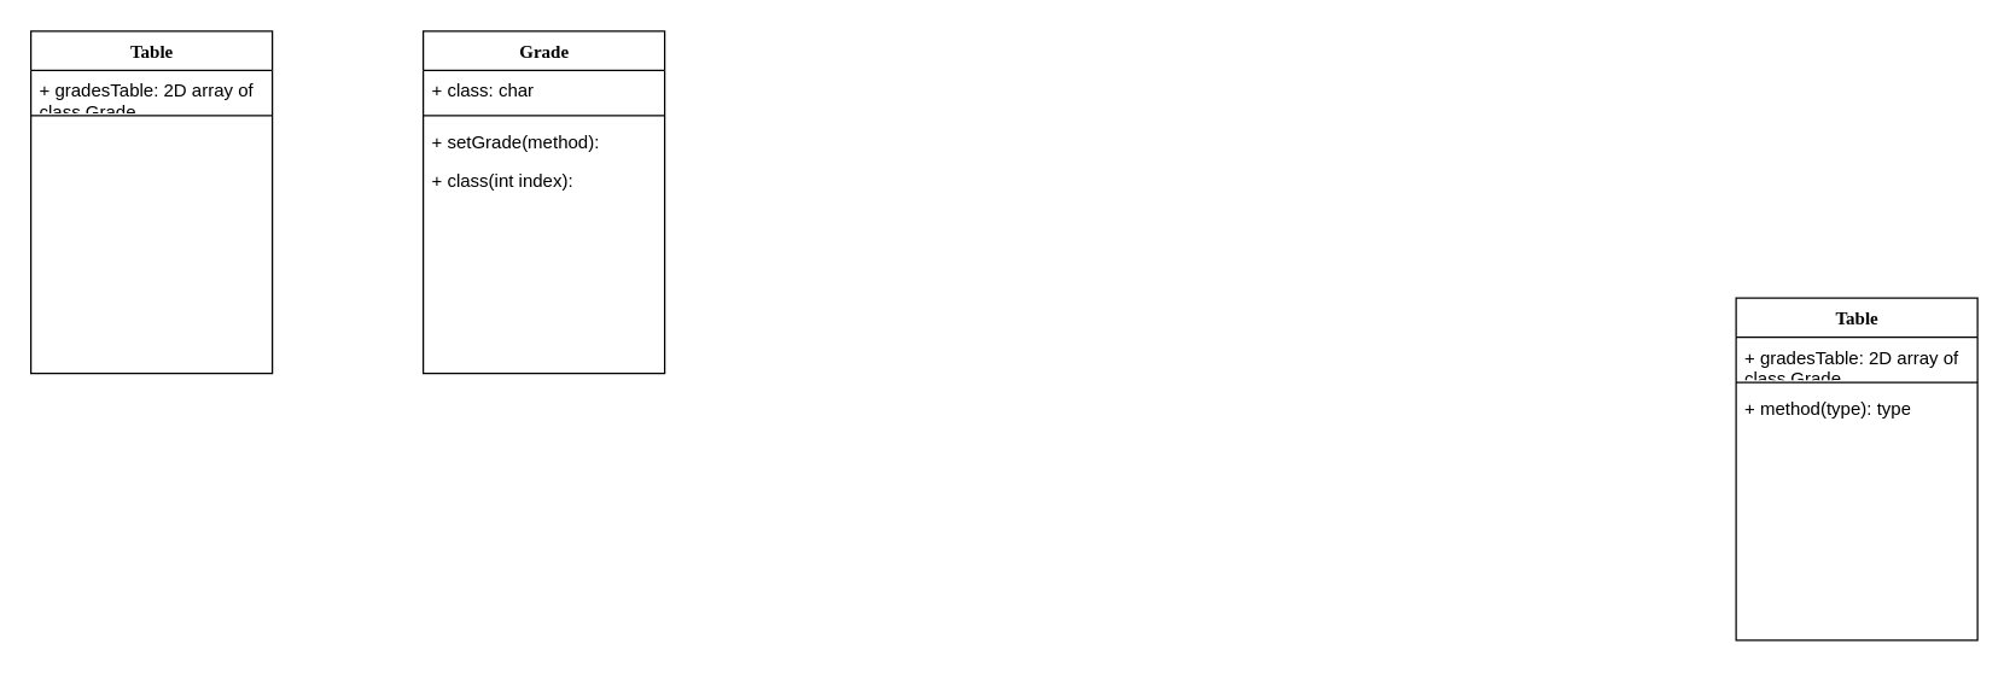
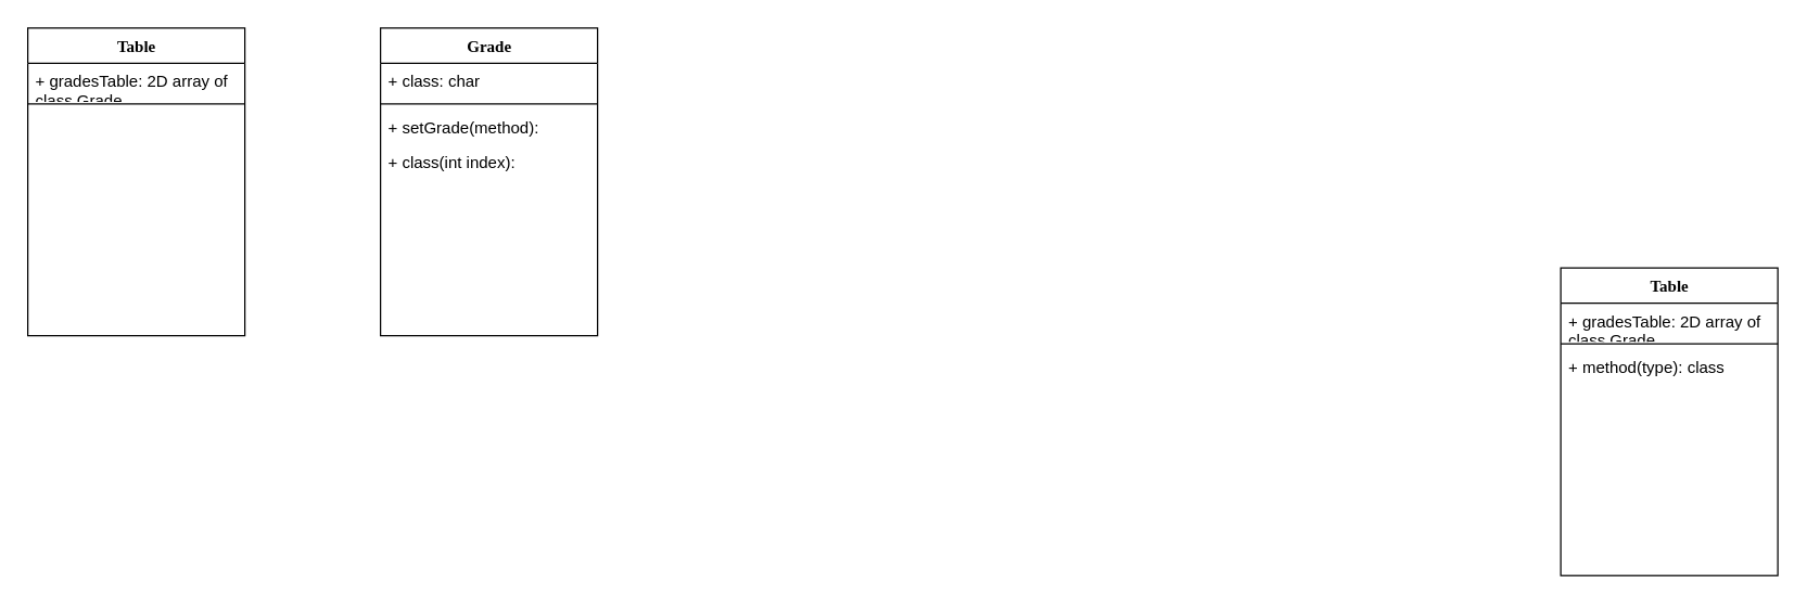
  <mxCell id="0" />
  <mxCell id="1" parent="0" />
  <mxCell id="2" value="Table" style="swimlane;html=1;fontStyle=1;align=center;verticalAlign=top;childLayout=stackLayout;horizontal=1;startSize=26;horizontalStack=0;resizeParent=1;resizeLast=0;collapsible=1;marginBottom=0;swimlaneFillColor=#ffffff;rounded=0;shadow=0;comic=0;labelBackgroundColor=none;strokeWidth=1;fillColor=none;fontFamily=Verdana;fontSize=12" parent="1" vertex="1"><mxGeometry x="20" y="20" width="160" height="227" as="geometry" /></mxCell>
  <mxCell id="3" value="+ gradesTable: 2D array of class Grade" style="text;html=1;strokeColor=none;fillColor=none;align=left;verticalAlign=top;spacingLeft=4;spacingRight=4;whiteSpace=wrap;overflow=hidden;rotatable=0;points=[[0,0.5],[1,0.5]];portConstraint=eastwest;" parent="2" vertex="1"><mxGeometry y="26" width="160" height="26" as="geometry" /></mxCell>
  <mxCell id="4" value="" style="line;html=1;strokeWidth=1;fillColor=none;align=left;verticalAlign=middle;spacingTop=-1;spacingLeft=3;spacingRight=3;rotatable=0;labelPosition=right;points=[];portConstraint=eastwest;" parent="2" vertex="1"><mxGeometry y="52" width="160" height="8" as="geometry" /></mxCell>
  <mxCell id="5" value="Table" style="swimlane;html=1;fontStyle=1;align=center;verticalAlign=top;childLayout=stackLayout;horizontal=1;startSize=26;horizontalStack=0;resizeParent=1;resizeLast=0;collapsible=1;marginBottom=0;swimlaneFillColor=#ffffff;rounded=0;shadow=0;comic=0;labelBackgroundColor=none;strokeWidth=1;fillColor=none;fontFamily=Verdana;fontSize=12" vertex="1" parent="1"><mxGeometry x="1150" y="197" width="160" height="227" as="geometry" /></mxCell>
  <mxCell id="6" value="+ gradesTable: 2D array of class Grade" style="text;html=1;strokeColor=none;fillColor=none;align=left;verticalAlign=top;spacingLeft=4;spacingRight=4;whiteSpace=wrap;overflow=hidden;rotatable=0;points=[[0,0.5],[1,0.5]];portConstraint=eastwest;" vertex="1" parent="5"><mxGeometry y="26" width="160" height="26" as="geometry" /></mxCell>
  <mxCell id="7" value="" style="line;html=1;strokeWidth=1;fillColor=none;align=left;verticalAlign=middle;spacingTop=-1;spacingLeft=3;spacingRight=3;rotatable=0;labelPosition=right;points=[];portConstraint=eastwest;" vertex="1" parent="5"><mxGeometry y="52" width="160" height="8" as="geometry" /></mxCell>
- <mxCell id="8" value="+ method(type): type" style="text;html=1;strokeColor=none;fillColor=none;align=left;verticalAlign=top;spacingLeft=4;spacingRight=4;whiteSpace=wrap;overflow=hidden;rotatable=0;points=[[0,0.5],[1,0.5]];portConstraint=eastwest;" vertex="1" parent="5"><mxGeometry y="60" width="160" height="26" as="geometry" /></mxCell>
+ <mxCell id="8" value="+ method(type): class" style="text;html=1;strokeColor=none;fillColor=none;align=left;verticalAlign=top;spacingLeft=4;spacingRight=4;whiteSpace=wrap;overflow=hidden;rotatable=0;points=[[0,0.5],[1,0.5]];portConstraint=eastwest;" vertex="1" parent="5"><mxGeometry y="60" width="160" height="26" as="geometry" /></mxCell>
  <mxCell id="9" value="Grade" style="swimlane;html=1;fontStyle=1;align=center;verticalAlign=top;childLayout=stackLayout;horizontal=1;startSize=26;horizontalStack=0;resizeParent=1;resizeLast=0;collapsible=1;marginBottom=0;swimlaneFillColor=#ffffff;rounded=0;shadow=0;comic=0;labelBackgroundColor=none;strokeWidth=1;fillColor=none;fontFamily=Verdana;fontSize=12" vertex="1" parent="1"><mxGeometry x="280" y="20" width="160" height="227" as="geometry" /></mxCell>
  <mxCell id="10" value="+ class: char" style="text;html=1;strokeColor=none;fillColor=none;align=left;verticalAlign=top;spacingLeft=4;spacingRight=4;whiteSpace=wrap;overflow=hidden;rotatable=0;points=[[0,0.5],[1,0.5]];portConstraint=eastwest;" vertex="1" parent="9"><mxGeometry y="26" width="160" height="26" as="geometry" /></mxCell>
  <mxCell id="11" value="" style="line;html=1;strokeWidth=1;fillColor=none;align=left;verticalAlign=middle;spacingTop=-1;spacingLeft=3;spacingRight=3;rotatable=0;labelPosition=right;points=[];portConstraint=eastwest;" vertex="1" parent="9"><mxGeometry y="52" width="160" height="8" as="geometry" /></mxCell>
  <mxCell id="12" value="+ setGrade(method):" style="text;html=1;strokeColor=none;fillColor=none;align=left;verticalAlign=top;spacingLeft=4;spacingRight=4;whiteSpace=wrap;overflow=hidden;rotatable=0;points=[[0,0.5],[1,0.5]];portConstraint=eastwest;" vertex="1" parent="9"><mxGeometry y="60" width="160" height="26" as="geometry" /></mxCell>
  <mxCell id="13" value="+ class(int index):" style="text;html=1;strokeColor=none;fillColor=none;align=left;verticalAlign=top;spacingLeft=4;spacingRight=4;whiteSpace=wrap;overflow=hidden;rotatable=0;points=[[0,0.5],[1,0.5]];portConstraint=eastwest;" vertex="1" parent="9"><mxGeometry y="86" width="160" height="26" as="geometry" /></mxCell>
